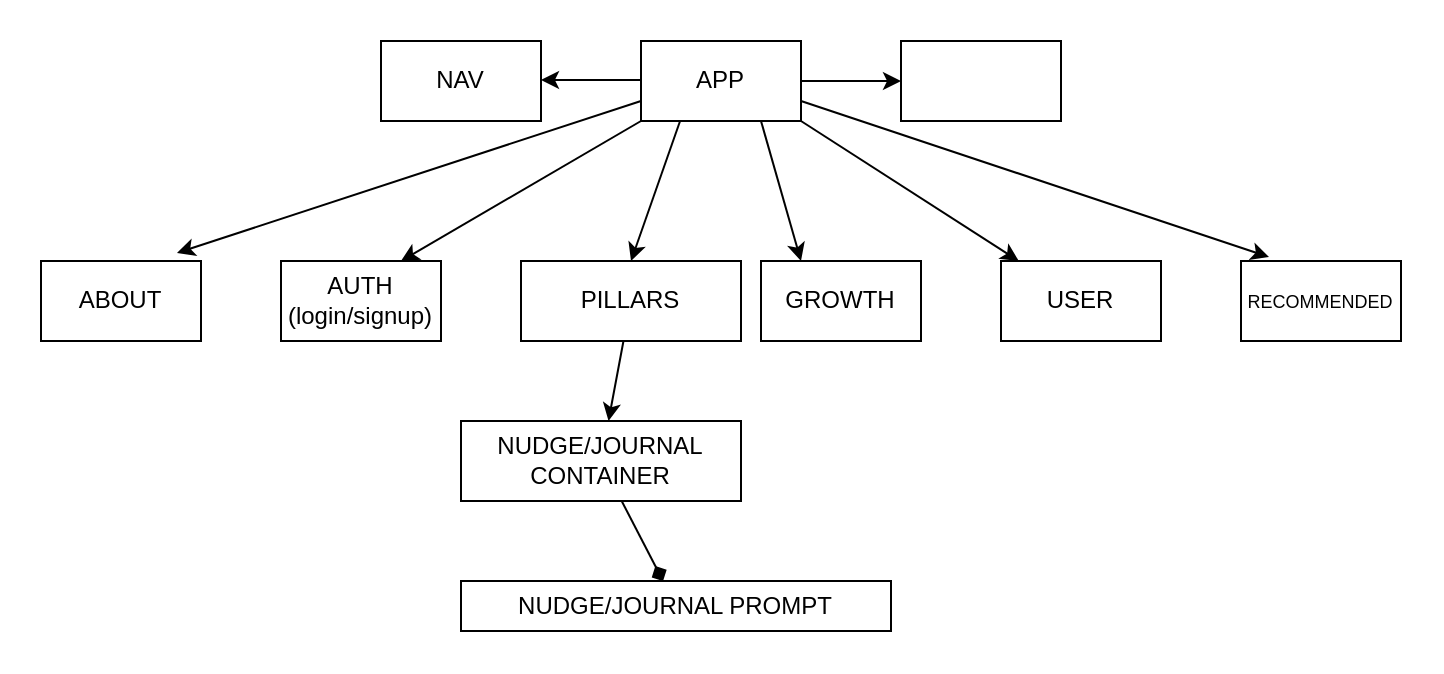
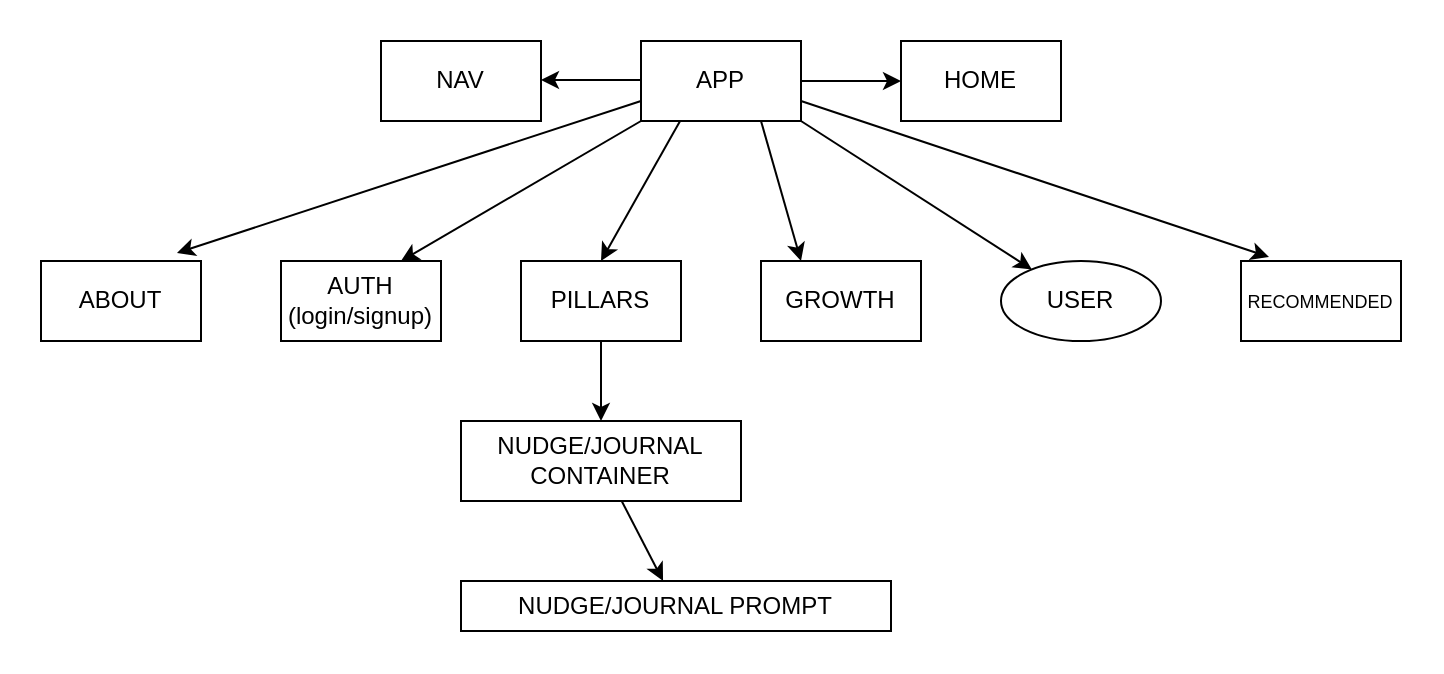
  <mxCell id="0" />
  <mxCell id="1" parent="0" />
  <mxCell id="2" value="" style="edgeStyle=none;html=1;entryX=0;entryY=0.5;entryDx=0;entryDy=0;" parent="1" source="3" target="7" edge="1"><mxGeometry relative="1" as="geometry"><mxPoint x="440" y="40" as="targetPoint" /></mxGeometry></mxCell>
  <mxCell id="3" value="" style="whiteSpace=wrap;html=1;" parent="1" vertex="1"><mxGeometry x="320" y="20" width="80" height="40" as="geometry" /></mxCell>
  <mxCell id="4" value="" style="edgeStyle=none;html=1;exitX=1;exitY=1;exitDx=0;exitDy=0;" parent="1" source="3" target="15" edge="1"><mxGeometry relative="1" as="geometry"><mxPoint x="380" y="60" as="sourcePoint" /></mxGeometry></mxCell>
  <mxCell id="5" value="APP" style="text;strokeColor=none;align=center;fillColor=none;html=1;verticalAlign=middle;whiteSpace=wrap;rounded=0;" parent="1" vertex="1"><mxGeometry x="330" y="25" width="60" height="30" as="geometry" /></mxCell>
  <mxCell id="6" value="" style="whiteSpace=wrap;html=1;" parent="1" vertex="1"><mxGeometry x="190" y="20" width="80" height="40" as="geometry" /></mxCell>
  <mxCell id="7" value="" style="whiteSpace=wrap;html=1;" parent="1" vertex="1"><mxGeometry x="450" y="20" width="80" height="40" as="geometry" /></mxCell>
  <mxCell id="8" value="NAV" style="text;strokeColor=none;align=center;fillColor=none;html=1;verticalAlign=middle;whiteSpace=wrap;rounded=0;" parent="1" vertex="1"><mxGeometry x="200" y="25" width="60" height="30" as="geometry" /></mxCell>
+ <mxCell id="9" value="HOME" style="text;strokeColor=none;align=center;fillColor=none;html=1;verticalAlign=middle;whiteSpace=wrap;rounded=0;" parent="1" vertex="1"><mxGeometry x="460" y="25" width="60" height="30" as="geometry" /></mxCell>
  <mxCell id="10" value="" style="edgeStyle=none;html=1;" parent="1" edge="1"><mxGeometry relative="1" as="geometry"><mxPoint x="320" y="39.5" as="sourcePoint" /><mxPoint x="270" y="39.5" as="targetPoint" /></mxGeometry></mxCell>
  <mxCell id="11" value="ABOUT" style="whiteSpace=wrap;html=1;" parent="1" vertex="1"><mxGeometry x="20" y="130" width="80" height="40" as="geometry" /></mxCell>
  <mxCell id="12" value="AUTH&lt;br&gt;(login/signup)" style="whiteSpace=wrap;html=1;" parent="1" vertex="1"><mxGeometry x="140" y="130" width="80" height="40" as="geometry" /></mxCell>
  <mxCell id="13" value="" style="edgeStyle=none;html=1;" parent="1" source="14" target="18" edge="1"><mxGeometry relative="1" as="geometry" /></mxCell>
- <mxCell id="14" value="PILLARS" style="whiteSpace=wrap;html=1;" parent="1" vertex="1"><mxGeometry x="260" y="130" width="110" height="40" as="geometry" /></mxCell>
- <mxCell id="15" value="USER" style="whiteSpace=wrap;html=1;" parent="1" vertex="1"><mxGeometry x="500" y="130" width="80" height="40" as="geometry" /></mxCell>
+ <mxCell id="14" value="PILLARS" style="whiteSpace=wrap;html=1;" parent="1" vertex="1"><mxGeometry x="260" y="130" width="80" height="40" as="geometry" /></mxCell>
+ <mxCell id="15" value="USER" style="ellipse;whiteSpace=wrap;html=1;" parent="1" vertex="1"><mxGeometry x="500" y="130" width="80" height="40" as="geometry" /></mxCell>
  <mxCell id="16" value="GROWTH" style="whiteSpace=wrap;html=1;" parent="1" vertex="1"><mxGeometry x="380" y="130" width="80" height="40" as="geometry" /></mxCell>
- <mxCell id="17" value="" style="edgeStyle=none;html=1;endArrow=diamond;" parent="1" source="18" target="19" edge="1"><mxGeometry relative="1" as="geometry" /></mxCell>
+ <mxCell id="17" value="" style="edgeStyle=none;html=1;" parent="1" source="18" target="19" edge="1"><mxGeometry relative="1" as="geometry" /></mxCell>
  <mxCell id="18" value="&lt;font style=&quot;font-size: 12px;&quot;&gt;NUDGE/JOURNAL CONTAINER&lt;/font&gt;" style="whiteSpace=wrap;html=1;" parent="1" vertex="1"><mxGeometry x="230" y="210" width="140" height="40" as="geometry" /></mxCell>
  <mxCell id="19" value="NUDGE/JOURNAL PROMPT" style="whiteSpace=wrap;html=1;" parent="1" vertex="1"><mxGeometry x="230" y="290" width="215" height="25" as="geometry" /></mxCell>
  <mxCell id="20" value="&lt;font style=&quot;font-size: 9px;&quot;&gt;RECOMMENDED&lt;/font&gt;" style="whiteSpace=wrap;html=1;" parent="1" vertex="1"><mxGeometry x="620" y="130" width="80" height="40" as="geometry" /></mxCell>
  <mxCell id="21" value="" style="edgeStyle=none;html=1;entryX=0.5;entryY=0;entryDx=0;entryDy=0;" parent="1" target="14" edge="1"><mxGeometry relative="1" as="geometry"><mxPoint x="339.542" y="60" as="sourcePoint" /><mxPoint x="380.451" y="135" as="targetPoint" /></mxGeometry></mxCell>
  <mxCell id="22" value="" style="edgeStyle=none;html=1;entryX=0.25;entryY=0;entryDx=0;entryDy=0;exitX=0.75;exitY=1;exitDx=0;exitDy=0;" parent="1" source="3" target="16" edge="1"><mxGeometry relative="1" as="geometry"><mxPoint x="370" y="70" as="sourcePoint" /><mxPoint x="440.911" y="135" as="targetPoint" /></mxGeometry></mxCell>
  <mxCell id="23" value="" style="edgeStyle=none;html=1;entryX=0.175;entryY=-0.05;entryDx=0;entryDy=0;entryPerimeter=0;" parent="1" target="20" edge="1"><mxGeometry relative="1" as="geometry"><mxPoint x="400.002" y="50" as="sourcePoint" /><mxPoint x="520" y="120" as="targetPoint" /></mxGeometry></mxCell>
  <mxCell id="24" value="" style="edgeStyle=none;html=1;entryX=0.85;entryY=-0.1;entryDx=0;entryDy=0;entryPerimeter=0;" parent="1" target="11" edge="1"><mxGeometry relative="1" as="geometry"><mxPoint x="320.002" y="50" as="sourcePoint" /><mxPoint x="554" y="128" as="targetPoint" /></mxGeometry></mxCell>
  <mxCell id="25" value="" style="edgeStyle=none;html=1;entryX=0.75;entryY=0;entryDx=0;entryDy=0;" parent="1" target="12" edge="1"><mxGeometry relative="1" as="geometry"><mxPoint x="320.002" y="60" as="sourcePoint" /><mxPoint x="200" y="120" as="targetPoint" /></mxGeometry></mxCell>
